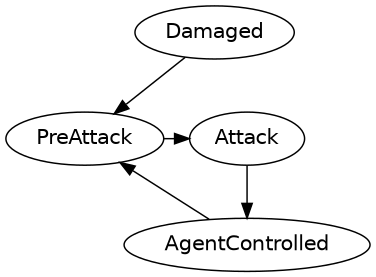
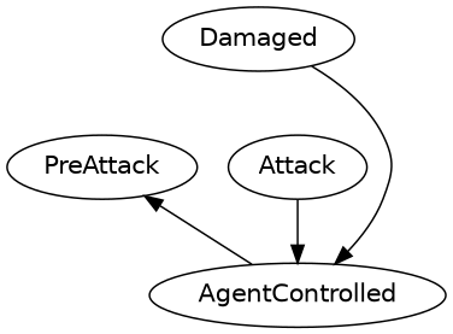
  digraph {
    fontname="DejaVu Sans"
    node [fontname="DejaVu Sans"]
    edge [fontname="DejaVu Sans"]
    Attack
    PreAttack
    AgentControlled
    Damaged
    subgraph sub_1 {
      rank=same
      Attack
      PreAttack
    }
    Attack -> AgentControlled
-   PreAttack -> Attack
    AgentControlled -> PreAttack
-   Damaged -> PreAttack
+   Damaged -> AgentControlled
  }
